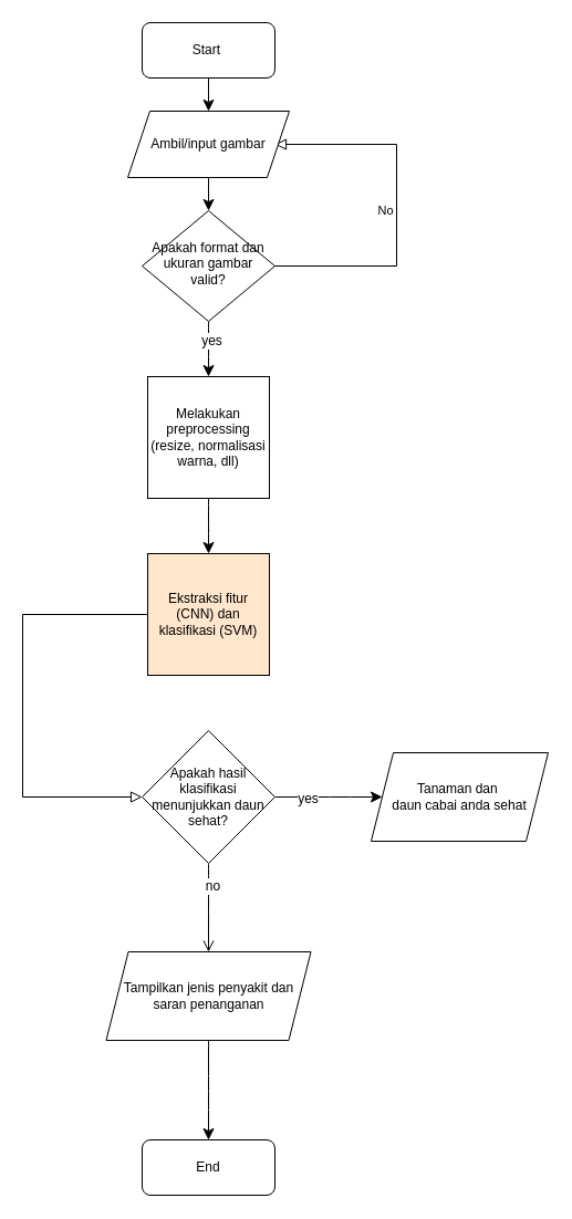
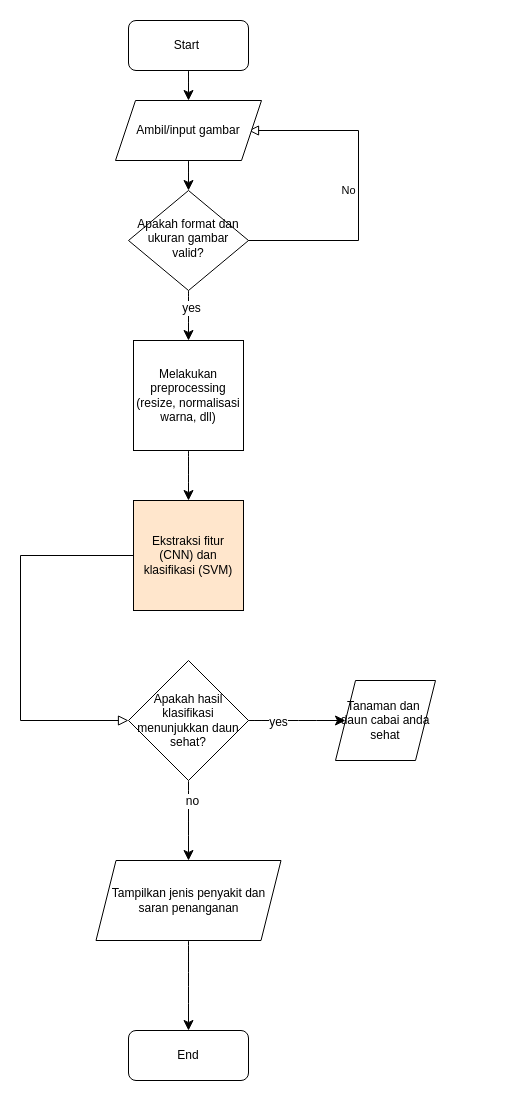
  <mxCell id="0" />
  <mxCell id="1" parent="0" />
  <mxCell id="2" style="edgeStyle=none;curved=1;rounded=0;orthogonalLoop=1;jettySize=auto;html=1;fontSize=12;startSize=8;endSize=8;" parent="1" source="3" target="9" edge="1"><mxGeometry relative="1" as="geometry" /></mxCell>
  <mxCell id="3" value="Start&amp;nbsp;" style="rounded=1;whiteSpace=wrap;html=1;fontSize=12;glass=0;strokeWidth=1;shadow=0;" parent="1" vertex="1"><mxGeometry x="128" y="20" width="120" height="50" as="geometry" /></mxCell>
  <mxCell id="4" value="No" style="edgeStyle=orthogonalEdgeStyle;rounded=0;html=1;jettySize=auto;orthogonalLoop=1;fontSize=11;endArrow=block;endFill=0;endSize=8;strokeWidth=1;shadow=0;labelBackgroundColor=none;entryX=1;entryY=0.5;entryDx=0;entryDy=0;" parent="1" edge="1"><mxGeometry y="10" relative="1" as="geometry"><mxPoint as="offset" /><mxPoint x="238" y="240" as="sourcePoint" /><mxPoint x="248" y="130" as="targetPoint" /><Array as="points"><mxPoint x="358" y="240" /><mxPoint x="358" y="130" /></Array></mxGeometry></mxCell>
  <mxCell id="5" style="edgeStyle=none;curved=1;rounded=0;orthogonalLoop=1;jettySize=auto;html=1;entryX=0.5;entryY=0;entryDx=0;entryDy=0;fontSize=12;startSize=8;endSize=8;" parent="1" source="7" target="11" edge="1"><mxGeometry relative="1" as="geometry" /></mxCell>
  <mxCell id="6" value="yes" style="edgeLabel;html=1;align=center;verticalAlign=middle;resizable=0;points=[];fontSize=12;" parent="5" vertex="1" connectable="0"><mxGeometry x="-0.305" y="2" relative="1" as="geometry"><mxPoint as="offset" /></mxGeometry></mxCell>
  <mxCell id="7" value="Apakah format dan ukuran gambar valid?" style="rhombus;whiteSpace=wrap;html=1;shadow=0;fontFamily=Helvetica;fontSize=12;align=center;strokeWidth=1;spacing=6;spacingTop=-4;" parent="1" vertex="1"><mxGeometry x="128" y="190" width="120" height="100" as="geometry" /></mxCell>
  <mxCell id="8" style="edgeStyle=none;curved=1;rounded=0;orthogonalLoop=1;jettySize=auto;html=1;fontSize=12;startSize=8;endSize=8;" parent="1" source="9" target="7" edge="1"><mxGeometry relative="1" as="geometry" /></mxCell>
  <mxCell id="9" value="Ambil/input gambar" style="shape=parallelogram;perimeter=parallelogramPerimeter;whiteSpace=wrap;html=1;fixedSize=1;" parent="1" vertex="1"><mxGeometry x="115" y="100" width="146" height="60" as="geometry" /></mxCell>
  <mxCell id="10" style="edgeStyle=none;curved=1;rounded=0;orthogonalLoop=1;jettySize=auto;html=1;fontSize=12;startSize=8;endSize=8;" parent="1" source="11" target="12" edge="1"><mxGeometry relative="1" as="geometry" /></mxCell>
  <mxCell id="11" value="Melakukan preprocessing (resize, normalisasi warna, dll)" style="whiteSpace=wrap;html=1;aspect=fixed;" parent="1" vertex="1"><mxGeometry x="133" y="340" width="110" height="110" as="geometry" /></mxCell>
  <mxCell id="12" value="Ekstraksi fitur (CNN) dan klasifikasi (SVM) " style="whiteSpace=wrap;html=1;aspect=fixed;fillColor=#ffe6cc;" parent="1" vertex="1"><mxGeometry x="133" y="500" width="110" height="110" as="geometry" /></mxCell>
- <mxCell id="13" style="edgeStyle=none;curved=1;rounded=0;orthogonalLoop=1;jettySize=auto;html=1;fontSize=12;startSize=8;endSize=8;exitX=0.5;exitY=1;exitDx=0;exitDy=0;endArrow=open;" parent="1" source="15" target="20" edge="1"><mxGeometry relative="1" as="geometry"><mxPoint x="-12.5" y="830" as="sourcePoint" /></mxGeometry></mxCell>
+ <mxCell id="13" style="edgeStyle=none;curved=1;rounded=0;orthogonalLoop=1;jettySize=auto;html=1;fontSize=12;startSize=8;endSize=8;exitX=0.5;exitY=1;exitDx=0;exitDy=0;" parent="1" source="15" target="20" edge="1"><mxGeometry relative="1" as="geometry"><mxPoint x="-12.5" y="830" as="sourcePoint" /></mxGeometry></mxCell>
  <mxCell id="14" value="no" style="edgeLabel;html=1;align=center;verticalAlign=middle;resizable=0;points=[];fontSize=12;" parent="13" vertex="1" connectable="0"><mxGeometry x="-0.507" y="3" relative="1" as="geometry"><mxPoint as="offset" /></mxGeometry></mxCell>
  <mxCell id="15" value="Apakah hasil klasifikasi menunjukkan daun sehat?" style="rhombus;whiteSpace=wrap;html=1;" parent="1" vertex="1"><mxGeometry x="128" y="660" width="120" height="120" as="geometry" /></mxCell>
- <mxCell id="16" value="Tanaman dan&amp;nbsp;&lt;div&gt;daun cabai anda sehat&lt;/div&gt;" style="shape=parallelogram;perimeter=parallelogramPerimeter;whiteSpace=wrap;html=1;fixedSize=1;" parent="1" vertex="1"><mxGeometry x="335" y="680" width="160" height="80" as="geometry" /></mxCell>
+ <mxCell id="16" value="Tanaman dan&amp;nbsp;&lt;div&gt;daun cabai anda sehat&lt;/div&gt;" style="shape=parallelogram;perimeter=parallelogramPerimeter;whiteSpace=wrap;html=1;fixedSize=1;" parent="1" vertex="1"><mxGeometry x="335" y="680" width="100" height="80" as="geometry" /></mxCell>
  <mxCell id="17" style="edgeStyle=none;curved=1;rounded=0;orthogonalLoop=1;jettySize=auto;html=1;fontSize=12;startSize=8;endSize=8;entryX=0;entryY=0.5;entryDx=0;entryDy=0;exitX=1;exitY=0.5;exitDx=0;exitDy=0;" parent="1" source="15" target="16" edge="1"><mxGeometry relative="1" as="geometry"><mxPoint x="47.5" y="770" as="sourcePoint" /><mxPoint x="97.5" y="770" as="targetPoint" /></mxGeometry></mxCell>
  <mxCell id="18" value="yes" style="edgeLabel;html=1;align=center;verticalAlign=middle;resizable=0;points=[];fontSize=12;" parent="17" vertex="1" connectable="0"><mxGeometry x="-0.396" y="-1" relative="1" as="geometry"><mxPoint as="offset" /></mxGeometry></mxCell>
  <mxCell id="19" style="edgeStyle=none;curved=1;rounded=0;orthogonalLoop=1;jettySize=auto;html=1;entryX=0.5;entryY=0;entryDx=0;entryDy=0;fontSize=12;startSize=8;endSize=8;" parent="1" source="20" target="21" edge="1"><mxGeometry relative="1" as="geometry"><mxPoint x="145" y="930" as="targetPoint" /></mxGeometry></mxCell>
  <mxCell id="20" value="Tampilkan jenis penyakit dan saran penanganan" style="shape=parallelogram;perimeter=parallelogramPerimeter;whiteSpace=wrap;html=1;fixedSize=1;" parent="1" vertex="1"><mxGeometry x="95.5" y="860" width="185" height="80" as="geometry" /></mxCell>
  <mxCell id="21" value="End" style="rounded=1;whiteSpace=wrap;html=1;fontSize=12;glass=0;strokeWidth=1;shadow=0;" parent="1" vertex="1"><mxGeometry x="128" y="1030" width="120" height="50" as="geometry" /></mxCell>
  <mxCell id="22" value="" style="edgeStyle=orthogonalEdgeStyle;rounded=0;html=1;jettySize=auto;orthogonalLoop=1;fontSize=11;endArrow=block;endFill=0;endSize=8;strokeWidth=1;shadow=0;labelBackgroundColor=none;exitX=0;exitY=0.5;exitDx=0;exitDy=0;" parent="1" source="12" target="15" edge="1"><mxGeometry y="10" relative="1" as="geometry"><mxPoint as="offset" /><mxPoint x="-40" y="580" as="sourcePoint" /><mxPoint x="-65" y="650" as="targetPoint" /><Array as="points"><mxPoint x="20" y="555" /><mxPoint x="20" y="720" /></Array></mxGeometry></mxCell>
